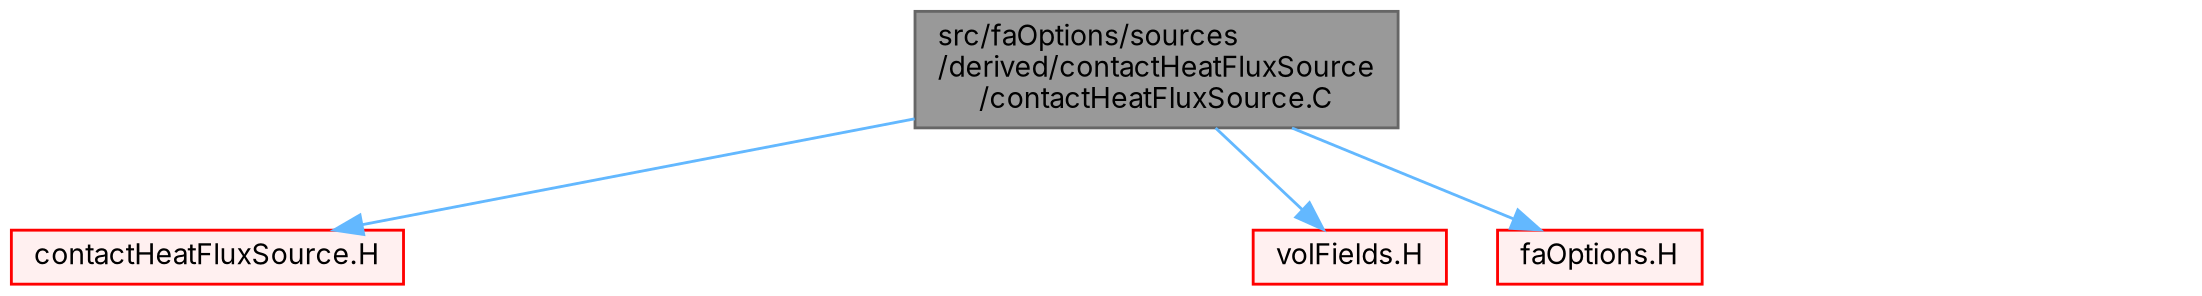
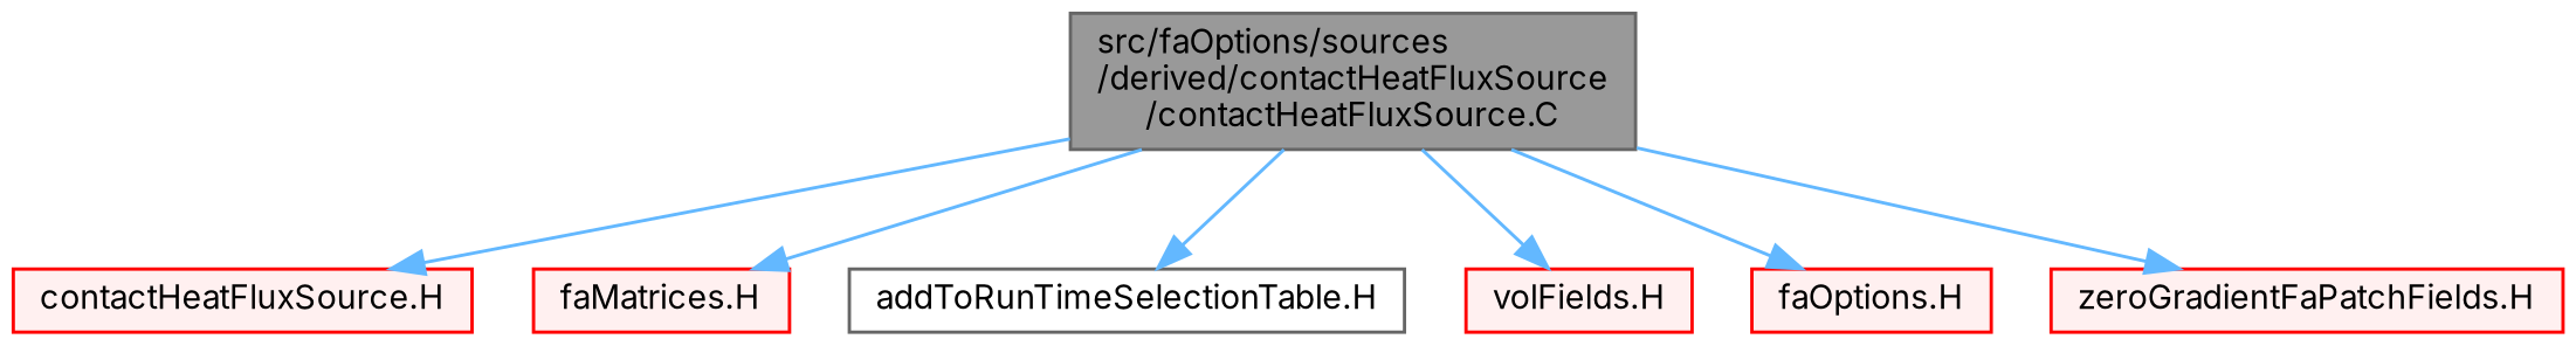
  digraph {
    fontname=Inter
    node [color=red fillcolor="#FFF0F0" fontname=Inter fontsize=10 shape=box style=filled]
    edge [color=steelblue1 fontname=Inter fontsize=10 labelfontname=Helvetica labelfontsize=10 style=solid]
    n1 [color=gray40 fillcolor=grey60 fontcolor=black height=0.2 label="src/faOptions/sources\l/derived/contactHeatFluxSource\l/contactHeatFluxSource.C" width=0.4]
    n2 [height=0.2 label="contactHeatFluxSource.H" width=0.4]
+   n3 [height=0.2 label="faMatrices.H" width=0.4]
+   n4 [color=grey40 fillcolor=white height=0.2 label="addToRunTimeSelectionTable.H" width=0.4]
    n5 [height=0.2 label="volFields.H" width=0.4]
    n6 [height=0.2 label="faOptions.H" width=0.4]
+   n7 [height=0.2 label="zeroGradientFaPatchFields.H" width=0.4]
    n1 -> n2
+   n1 -> n3
+   n1 -> n4
    n1 -> n5
    n1 -> n6
+   n1 -> n7
  }
